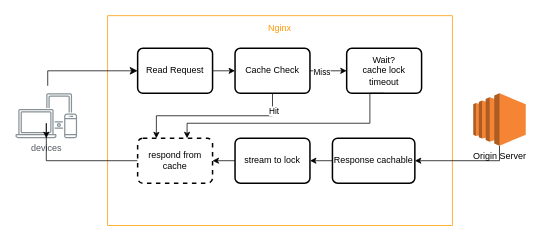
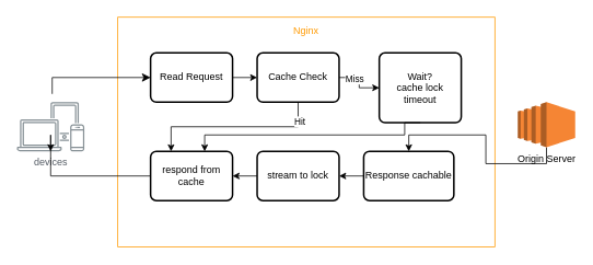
  <mxCell id="0" />
  <mxCell id="1" parent="0" />
  <mxCell id="2" value="devices" style="sketch=0;outlineConnect=0;gradientColor=none;fontColor=#545B64;strokeColor=none;fillColor=#879196;dashed=0;verticalLabelPosition=bottom;verticalAlign=top;align=center;html=1;fontSize=12;fontStyle=0;aspect=fixed;shape=mxgraph.aws4.illustration_devices;pointerEvents=1" vertex="1" parent="1"><mxGeometry x="20" y="124" width="82.19" height="60" as="geometry" /></mxCell>
  <mxCell id="3" value="Nginx" style="outlineConnect=0;gradientColor=none;html=1;whiteSpace=wrap;fontSize=12;fontStyle=0;strokeColor=#FF9900;fillColor=none;verticalAlign=top;align=center;fontColor=#FF9900;dashed=0;spacingTop=3;" vertex="1" parent="1"><mxGeometry x="143" y="20.5" width="460" height="280" as="geometry" /></mxCell>
  <mxCell id="4" value="Read Request" style="rounded=1;whiteSpace=wrap;html=1;absoluteArcSize=1;arcSize=14;strokeWidth=2;" vertex="1" parent="1"><mxGeometry x="183" y="64" width="100" height="60" as="geometry" /></mxCell>
  <mxCell id="5" style="edgeStyle=orthogonalEdgeStyle;rounded=0;orthogonalLoop=1;jettySize=auto;html=1;exitX=1;exitY=0.5;exitDx=0;exitDy=0;entryX=0;entryY=0.5;entryDx=0;entryDy=0;" edge="1" parent="1" source="9" target="10"><mxGeometry relative="1" as="geometry" /></mxCell>
  <mxCell id="6" value="Miss" style="edgeLabel;html=1;align=center;verticalAlign=middle;resizable=0;points=[];" vertex="1" connectable="0" parent="5"><mxGeometry x="-0.4" y="-1" relative="1" as="geometry"><mxPoint as="offset" /></mxGeometry></mxCell>
  <mxCell id="7" style="edgeStyle=orthogonalEdgeStyle;rounded=0;orthogonalLoop=1;jettySize=auto;html=1;exitX=0.5;exitY=1;exitDx=0;exitDy=0;entryX=0.25;entryY=0;entryDx=0;entryDy=0;" edge="1" parent="1" source="9" target="16"><mxGeometry relative="1" as="geometry" /></mxCell>
  <mxCell id="8" value="Hit" style="edgeLabel;html=1;align=center;verticalAlign=middle;resizable=0;points=[];" vertex="1" connectable="0" parent="7"><mxGeometry x="-0.786" y="1" relative="1" as="geometry"><mxPoint as="offset" /></mxGeometry></mxCell>
  <mxCell id="9" value="Cache Check" style="rounded=1;whiteSpace=wrap;html=1;absoluteArcSize=1;arcSize=14;strokeWidth=2;" vertex="1" parent="1"><mxGeometry x="313" y="64" width="100" height="60" as="geometry" /></mxCell>
- <mxCell id="10" value="Wait?&lt;br&gt;cache lock timeout" style="rounded=1;whiteSpace=wrap;html=1;absoluteArcSize=1;arcSize=14;strokeWidth=2;" vertex="1" parent="1"><mxGeometry x="462" y="64" width="100" height="60" as="geometry" /></mxCell>
+ <mxCell id="10" value="Wait?&lt;br&gt;cache lock timeout" style="rounded=1;whiteSpace=wrap;html=1;absoluteArcSize=1;arcSize=14;strokeWidth=2;" vertex="1" parent="1"><mxGeometry x="462" y="64" width="100" height="85" as="geometry" /></mxCell>
  <mxCell id="11" style="edgeStyle=orthogonalEdgeStyle;rounded=0;orthogonalLoop=1;jettySize=auto;html=1;exitX=0;exitY=0.5;exitDx=0;exitDy=0;entryX=1;entryY=0.5;entryDx=0;entryDy=0;" edge="1" parent="1" source="12" target="14"><mxGeometry relative="1" as="geometry" /></mxCell>
  <mxCell id="12" value="Response cachable" style="rounded=1;whiteSpace=wrap;html=1;absoluteArcSize=1;arcSize=14;strokeWidth=2;" vertex="1" parent="1"><mxGeometry x="443" y="184" width="110" height="60" as="geometry" /></mxCell>
  <mxCell id="13" style="edgeStyle=orthogonalEdgeStyle;rounded=0;orthogonalLoop=1;jettySize=auto;html=1;exitX=0;exitY=0.5;exitDx=0;exitDy=0;entryX=1;entryY=0.5;entryDx=0;entryDy=0;" edge="1" parent="1" source="14" target="16"><mxGeometry relative="1" as="geometry" /></mxCell>
  <mxCell id="14" value="stream to lock" style="rounded=1;whiteSpace=wrap;html=1;absoluteArcSize=1;arcSize=14;strokeWidth=2;" vertex="1" parent="1"><mxGeometry x="313" y="184" width="100" height="60" as="geometry" /></mxCell>
  <mxCell id="15" style="edgeStyle=orthogonalEdgeStyle;rounded=0;orthogonalLoop=1;jettySize=auto;html=1;exitX=0;exitY=0.5;exitDx=0;exitDy=0;" edge="1" parent="1" source="16" target="2"><mxGeometry relative="1" as="geometry" /></mxCell>
- <mxCell id="16" value="respond from cache" style="rounded=1;whiteSpace=wrap;html=1;absoluteArcSize=1;arcSize=14;strokeWidth=2;dashed=1;" vertex="1" parent="1"><mxGeometry x="183" y="184" width="100" height="60" as="geometry" /></mxCell>
+ <mxCell id="16" value="respond from cache" style="rounded=1;whiteSpace=wrap;html=1;absoluteArcSize=1;arcSize=14;strokeWidth=2;" vertex="1" parent="1"><mxGeometry x="183" y="184" width="100" height="60" as="geometry" /></mxCell>
  <mxCell id="17" style="edgeStyle=orthogonalEdgeStyle;rounded=0;orthogonalLoop=1;jettySize=auto;html=1;exitX=0.5;exitY=1;exitDx=0;exitDy=0;exitPerimeter=0;" edge="1" parent="1" source="18" target="12"><mxGeometry relative="1" as="geometry" /></mxCell>
- <mxCell id="18" value="Origin Server" style="outlineConnect=0;dashed=0;verticalLabelPosition=bottom;verticalAlign=top;align=center;html=1;shape=mxgraph.aws3.ec2;fillColor=#F58534;gradientColor=none;" vertex="1" parent="1"><mxGeometry x="631" y="124" width="70" height="70" as="geometry" /></mxCell>
+ <mxCell id="18" value="Origin Server" style="outlineConnect=0;dashed=0;verticalLabelPosition=bottom;verticalAlign=top;align=center;html=1;shape=mxgraph.aws3.ec2;fillColor=#F58534;gradientColor=none;" vertex="1" parent="1"><mxGeometry x="631" y="124" width="70" height="55" as="geometry" /></mxCell>
  <mxCell id="19" value="" style="edgeStyle=segmentEdgeStyle;endArrow=classic;html=1;curved=0;rounded=0;endSize=8;startSize=8;entryX=0;entryY=0.5;entryDx=0;entryDy=0;" edge="1" parent="1" target="4"><mxGeometry width="50" height="50" relative="1" as="geometry"><mxPoint x="63" y="114" as="sourcePoint" /><mxPoint x="53" y="4" as="targetPoint" /><Array as="points"><mxPoint x="63" y="94" /></Array></mxGeometry></mxCell>
  <mxCell id="20" value="" style="endArrow=classic;html=1;rounded=0;entryX=0;entryY=0.5;entryDx=0;entryDy=0;" edge="1" parent="1" target="9"><mxGeometry width="50" height="50" relative="1" as="geometry"><mxPoint x="283" y="94" as="sourcePoint" /><mxPoint x="353" y="-106" as="targetPoint" /></mxGeometry></mxCell>
  <mxCell id="21" style="edgeStyle=orthogonalEdgeStyle;rounded=0;orthogonalLoop=1;jettySize=auto;html=1;exitX=0.5;exitY=1;exitDx=0;exitDy=0;entryX=0.66;entryY=0;entryDx=0;entryDy=0;entryPerimeter=0;" edge="1" parent="1" source="10" target="16"><mxGeometry relative="1" as="geometry"><Array as="points"><mxPoint x="493" y="164" /><mxPoint x="249" y="164" /></Array></mxGeometry></mxCell>
